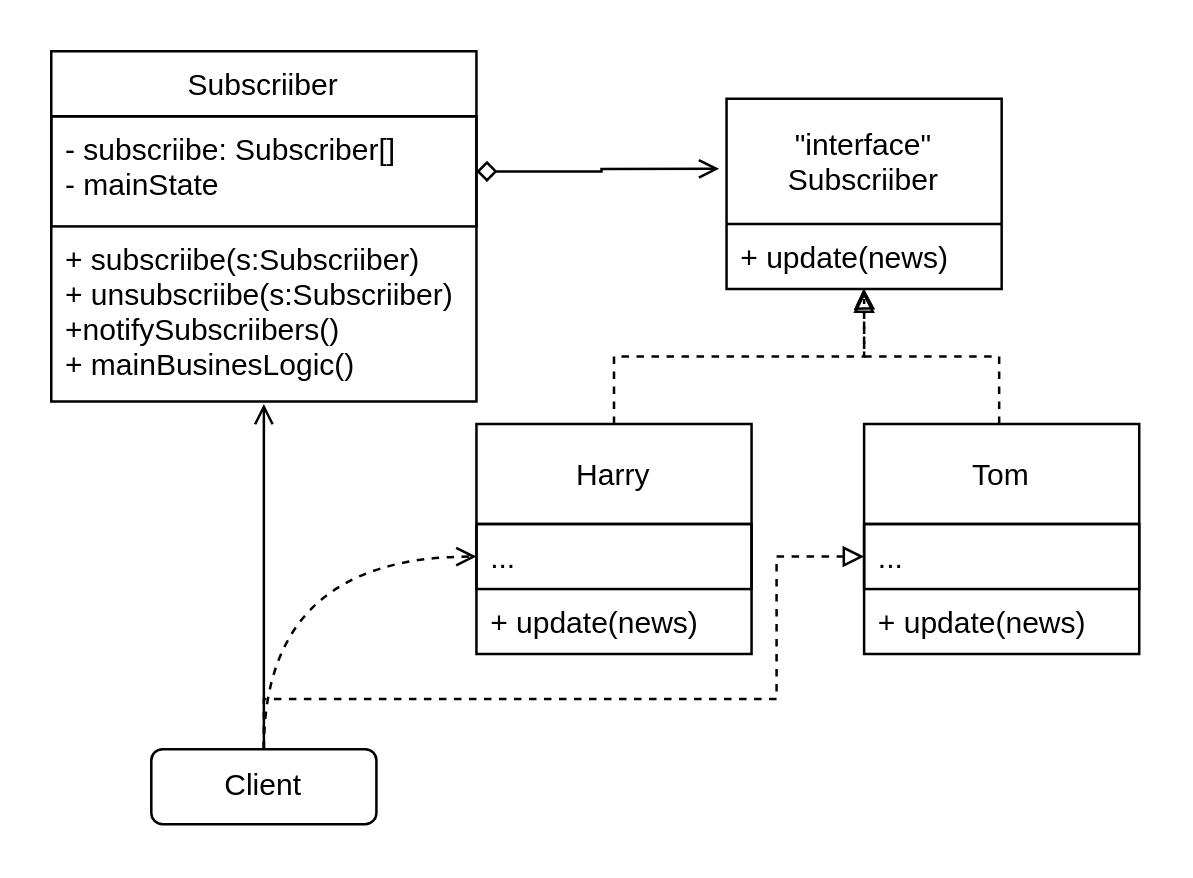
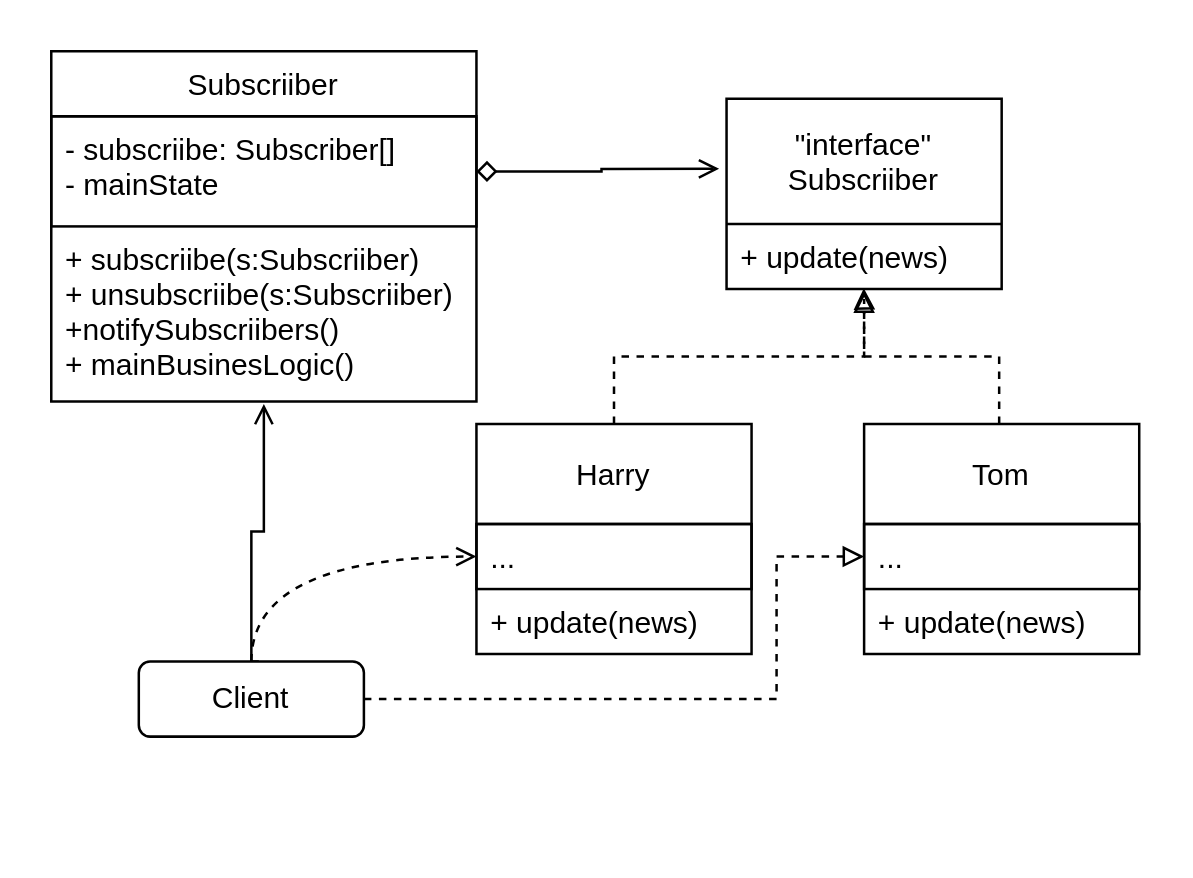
  <mxCell id="0" />
  <mxCell id="1" parent="0" />
  <mxCell id="2" style="edgeStyle=orthogonalEdgeStyle;rounded=0;orthogonalLoop=1;jettySize=auto;html=1;entryX=0.5;entryY=1.014;entryDx=0;entryDy=0;entryPerimeter=0;endArrow=open;endFill=0;" edge="1" parent="1" source="5" target="8"><mxGeometry relative="1" as="geometry" /></mxCell>
  <mxCell id="3" style="edgeStyle=orthogonalEdgeStyle;rounded=0;orthogonalLoop=1;jettySize=auto;html=1;entryX=0;entryY=0.5;entryDx=0;entryDy=0;dashed=1;startArrow=none;startFill=0;endArrow=open;endFill=0;curved=1;" edge="1" parent="1" source="5" target="13"><mxGeometry relative="1" as="geometry" /></mxCell>
  <mxCell id="4" style="edgeStyle=orthogonalEdgeStyle;rounded=0;orthogonalLoop=1;jettySize=auto;html=1;entryX=0;entryY=0.5;entryDx=0;entryDy=0;dashed=1;startArrow=none;startFill=0;endArrow=block;endFill=0;exitX=0.5;exitY=0;exitDx=0;exitDy=0;" edge="1" parent="1" source="5" target="18"><mxGeometry relative="1" as="geometry"><Array as="points"><mxPoint x="105" y="279" /><mxPoint x="310" y="279" /><mxPoint x="310" y="222" /></Array></mxGeometry></mxCell>
- <mxCell id="5" value="Client" style="rounded=1;whiteSpace=wrap;html=1;" vertex="1" parent="1"><mxGeometry x="60" y="299" width="90" height="30" as="geometry" /></mxCell>
+ <mxCell id="5" value="Client" style="rounded=1;whiteSpace=wrap;html=1;" vertex="1" parent="1"><mxGeometry x="55" y="264" width="90" height="30" as="geometry" /></mxCell>
  <mxCell id="6" value="Subscriiber" style="swimlane;fontStyle=0;childLayout=stackLayout;horizontal=1;startSize=26;horizontalStack=0;resizeParent=1;resizeParentMax=0;resizeLast=0;collapsible=1;marginBottom=0;" vertex="1" parent="1"><mxGeometry x="20" y="20" width="170" height="140" as="geometry" /></mxCell>
  <mxCell id="7" value="- subscriibe: Subscriber[]&#10;- mainState" style="text;strokeColor=#000000;fillColor=none;align=left;verticalAlign=top;spacingLeft=4;spacingRight=4;overflow=hidden;rotatable=0;points=[[0,0.5],[1,0.5]];portConstraint=eastwest;" vertex="1" parent="6"><mxGeometry y="26" width="170" height="44" as="geometry" /></mxCell>
  <mxCell id="8" value="+ subscriibe(s:Subscriiber)&#10;+ unsubscriibe(s:Subscriiber)&#10;+notifySubscriibers()&#10;+ mainBusinesLogic()" style="text;strokeColor=none;fillColor=none;align=left;verticalAlign=top;spacingLeft=4;spacingRight=4;overflow=hidden;rotatable=0;points=[[0,0.5],[1,0.5]];portConstraint=eastwest;" vertex="1" parent="6"><mxGeometry y="70" width="170" height="70" as="geometry" /></mxCell>
  <mxCell id="9" value="&quot;interface&quot;&#10;Subscriiber" style="swimlane;fontStyle=0;childLayout=stackLayout;horizontal=1;startSize=50;horizontalStack=0;resizeParent=1;resizeParentMax=0;resizeLast=0;collapsible=1;marginBottom=0;strokeColor=#000000;" vertex="1" parent="1"><mxGeometry x="290" y="39" width="110" height="76" as="geometry" /></mxCell>
  <mxCell id="10" value="+ update(news)" style="text;strokeColor=none;fillColor=none;align=left;verticalAlign=top;spacingLeft=4;spacingRight=4;overflow=hidden;rotatable=0;points=[[0,0.5],[1,0.5]];portConstraint=eastwest;" vertex="1" parent="9"><mxGeometry y="50" width="110" height="26" as="geometry" /></mxCell>
  <mxCell id="11" style="edgeStyle=orthogonalEdgeStyle;rounded=0;orthogonalLoop=1;jettySize=auto;html=1;entryX=0.5;entryY=1.038;entryDx=0;entryDy=0;entryPerimeter=0;startArrow=none;startFill=0;endArrow=block;endFill=0;dashed=1;" edge="1" parent="1" source="12" target="10"><mxGeometry relative="1" as="geometry" /></mxCell>
  <mxCell id="12" value="Harry" style="swimlane;fontStyle=0;childLayout=stackLayout;horizontal=1;startSize=40;horizontalStack=0;resizeParent=1;resizeParentMax=0;resizeLast=0;collapsible=1;marginBottom=0;strokeColor=#000000;" vertex="1" parent="1"><mxGeometry x="190" y="169" width="110" height="92" as="geometry" /></mxCell>
  <mxCell id="13" value="..." style="text;strokeColor=#000000;fillColor=none;align=left;verticalAlign=top;spacingLeft=4;spacingRight=4;overflow=hidden;rotatable=0;points=[[0,0.5],[1,0.5]];portConstraint=eastwest;" vertex="1" parent="12"><mxGeometry y="40" width="110" height="26" as="geometry" /></mxCell>
  <mxCell id="14" value="+ update(news)" style="text;strokeColor=none;fillColor=none;align=left;verticalAlign=top;spacingLeft=4;spacingRight=4;overflow=hidden;rotatable=0;points=[[0,0.5],[1,0.5]];portConstraint=eastwest;" vertex="1" parent="12"><mxGeometry y="66" width="110" height="26" as="geometry" /></mxCell>
  <mxCell id="15" style="edgeStyle=orthogonalEdgeStyle;rounded=0;orthogonalLoop=1;jettySize=auto;html=1;entryX=-0.027;entryY=0.368;entryDx=0;entryDy=0;entryPerimeter=0;endArrow=open;endFill=0;startArrow=diamond;startFill=0;" edge="1" parent="1" source="7" target="9"><mxGeometry relative="1" as="geometry" /></mxCell>
  <mxCell id="16" style="edgeStyle=orthogonalEdgeStyle;rounded=0;orthogonalLoop=1;jettySize=auto;html=1;dashed=1;startArrow=none;startFill=0;endArrow=block;endFill=0;entryX=0.508;entryY=0.989;entryDx=0;entryDy=0;entryPerimeter=0;" edge="1" parent="1"><mxGeometry relative="1" as="geometry"><mxPoint x="344.88" y="114.714" as="targetPoint" /><mxPoint x="399" y="169" as="sourcePoint" /><Array as="points"><mxPoint x="399" y="142" /><mxPoint x="345" y="142" /><mxPoint x="345" y="119" /></Array></mxGeometry></mxCell>
  <mxCell id="17" value="Tom" style="swimlane;fontStyle=0;childLayout=stackLayout;horizontal=1;startSize=40;horizontalStack=0;resizeParent=1;resizeParentMax=0;resizeLast=0;collapsible=1;marginBottom=0;strokeColor=#000000;" vertex="1" parent="1"><mxGeometry x="345" y="169" width="110" height="92" as="geometry" /></mxCell>
  <mxCell id="18" value="..." style="text;strokeColor=#000000;fillColor=none;align=left;verticalAlign=top;spacingLeft=4;spacingRight=4;overflow=hidden;rotatable=0;points=[[0,0.5],[1,0.5]];portConstraint=eastwest;" vertex="1" parent="17"><mxGeometry y="40" width="110" height="26" as="geometry" /></mxCell>
  <mxCell id="19" value="+ update(news)" style="text;strokeColor=none;fillColor=none;align=left;verticalAlign=top;spacingLeft=4;spacingRight=4;overflow=hidden;rotatable=0;points=[[0,0.5],[1,0.5]];portConstraint=eastwest;" vertex="1" parent="17"><mxGeometry y="66" width="110" height="26" as="geometry" /></mxCell>
